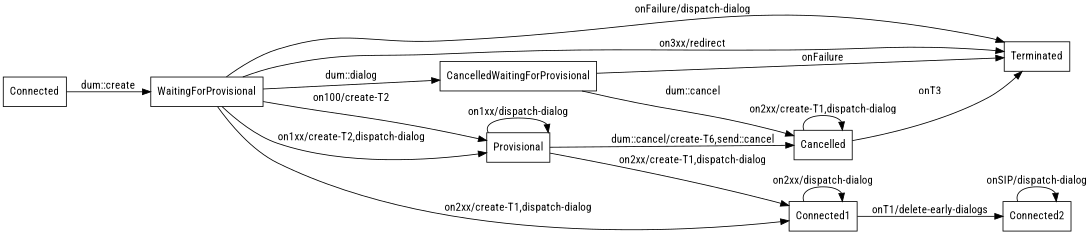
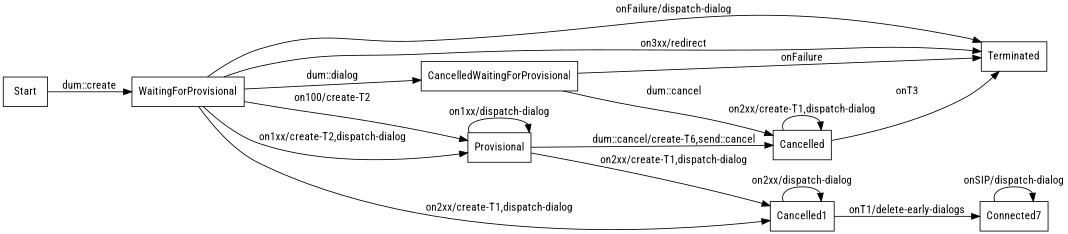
  digraph {
    fontname="Roboto Condensed"
    rankdir=LR
    node [fontname="Roboto Condensed" shape=box]
    edge [fontname="Roboto Condensed"]
-   Start [label=Connected]
+   Start
    WaitingForProvisional
    CancelledWaitingForProvisional
    Terminated
    Provisional
-   Connected1
+   Connected1 [label=Cancelled1]
    Cancelled
-   Connected2
+   Connected2 [label=Connected7]
    Start -> WaitingForProvisional [label="dum::create"]
    WaitingForProvisional -> CancelledWaitingForProvisional [label="dum::dialog"]
    WaitingForProvisional -> Terminated [label="on3xx/redirect"]
    WaitingForProvisional -> Terminated [label="onFailure/dispatch-dialog"]
    WaitingForProvisional -> Provisional [label="on100/create-T2"]
    WaitingForProvisional -> Provisional [label="on1xx/create-T2,dispatch-dialog"]
    WaitingForProvisional -> Connected1 [label="on2xx/create-T1,dispatch-dialog"]
    CancelledWaitingForProvisional -> Terminated [label=onFailure]
    CancelledWaitingForProvisional -> Cancelled [label="dum::cancel"]
    Provisional -> Provisional [label="on1xx/dispatch-dialog"]
    Provisional -> Connected1 [label="on2xx/create-T1,dispatch-dialog"]
    Provisional -> Cancelled [label="dum::cancel/create-T6,send::cancel"]
    Connected1 -> Connected1 [label="on2xx/dispatch-dialog"]
    Connected1 -> Connected2 [label="onT1/delete-early-dialogs"]
    Cancelled -> Terminated [label=onT3]
    Cancelled -> Cancelled [label="on2xx/create-T1,dispatch-dialog"]
    Connected2 -> Connected2 [label="onSIP/dispatch-dialog"]
  }
